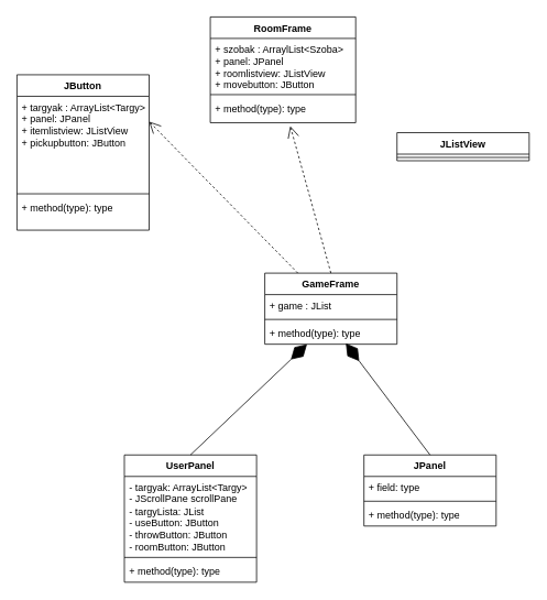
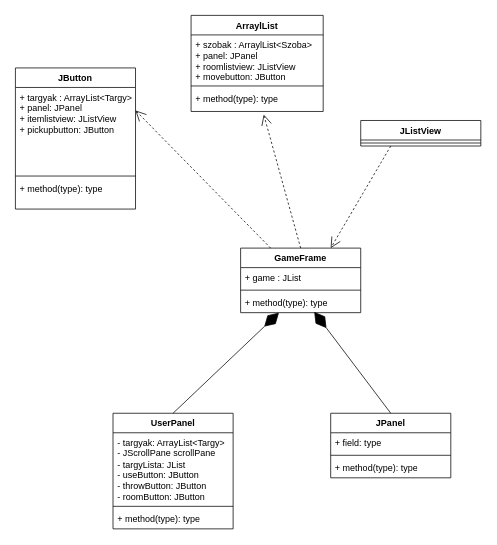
  <mxCell id="0" />
  <mxCell id="1" parent="0" />
  <mxCell id="2" value="JListView" style="swimlane;fontStyle=1;align=center;verticalAlign=top;childLayout=stackLayout;horizontal=1;startSize=26;horizontalStack=0;resizeParent=1;resizeParentMax=0;resizeLast=0;collapsible=1;marginBottom=0;whiteSpace=wrap;html=1;" parent="1" vertex="1"><mxGeometry x="480" y="160" width="160" height="34" as="geometry" /></mxCell>
  <mxCell id="3" value="" style="line;strokeWidth=1;fillColor=none;align=left;verticalAlign=middle;spacingTop=-1;spacingLeft=3;spacingRight=3;rotatable=0;labelPosition=right;points=[];portConstraint=eastwest;strokeColor=inherit;" parent="2" vertex="1"><mxGeometry y="26" width="160" height="8" as="geometry" /></mxCell>
  <mxCell id="4" value="GameFrame" style="swimlane;fontStyle=1;align=center;verticalAlign=top;childLayout=stackLayout;horizontal=1;startSize=26;horizontalStack=0;resizeParent=1;resizeParentMax=0;resizeLast=0;collapsible=1;marginBottom=0;whiteSpace=wrap;html=1;" parent="1" vertex="1"><mxGeometry x="320" y="330" width="160" height="86" as="geometry" /></mxCell>
  <mxCell id="5" value="+ game : JList" style="text;strokeColor=none;fillColor=none;align=left;verticalAlign=top;spacingLeft=4;spacingRight=4;overflow=hidden;rotatable=0;points=[[0,0.5],[1,0.5]];portConstraint=eastwest;whiteSpace=wrap;html=1;" parent="4" vertex="1"><mxGeometry y="26" width="160" height="26" as="geometry" /></mxCell>
  <mxCell id="6" value="" style="line;strokeWidth=1;fillColor=none;align=left;verticalAlign=middle;spacingTop=-1;spacingLeft=3;spacingRight=3;rotatable=0;labelPosition=right;points=[];portConstraint=eastwest;strokeColor=inherit;" parent="4" vertex="1"><mxGeometry y="52" width="160" height="8" as="geometry" /></mxCell>
  <mxCell id="7" value="+ method(type): type" style="text;strokeColor=none;fillColor=none;align=left;verticalAlign=top;spacingLeft=4;spacingRight=4;overflow=hidden;rotatable=0;points=[[0,0.5],[1,0.5]];portConstraint=eastwest;whiteSpace=wrap;html=1;" parent="4" vertex="1"><mxGeometry y="60" width="160" height="26" as="geometry" /></mxCell>
- <mxCell id="8" value="RoomFrame" style="swimlane;fontStyle=1;align=center;verticalAlign=top;childLayout=stackLayout;horizontal=1;startSize=26;horizontalStack=0;resizeParent=1;resizeParentMax=0;resizeLast=0;collapsible=1;marginBottom=0;whiteSpace=wrap;html=1;" parent="1" vertex="1"><mxGeometry x="254" y="20" width="176" height="128" as="geometry" /></mxCell>
+ <mxCell id="8" value="ArraylList" style="swimlane;fontStyle=1;align=center;verticalAlign=top;childLayout=stackLayout;horizontal=1;startSize=26;horizontalStack=0;resizeParent=1;resizeParentMax=0;resizeLast=0;collapsible=1;marginBottom=0;whiteSpace=wrap;html=1;" parent="1" vertex="1"><mxGeometry x="254" y="20" width="176" height="128" as="geometry" /></mxCell>
  <mxCell id="9" value="&lt;div&gt;+ szobak : ArraylList&amp;lt;Szoba&amp;gt;&lt;/div&gt;&lt;div&gt;+ panel: JPanel&lt;/div&gt;&lt;div&gt;+ roomlistview: JListView&lt;/div&gt;&lt;div&gt;+ movebutton: JButton&lt;/div&gt;" style="text;strokeColor=none;fillColor=none;align=left;verticalAlign=top;spacingLeft=4;spacingRight=4;overflow=hidden;rotatable=0;points=[[0,0.5],[1,0.5]];portConstraint=eastwest;whiteSpace=wrap;html=1;" parent="8" vertex="1"><mxGeometry y="26" width="176" height="64" as="geometry" /></mxCell>
  <mxCell id="10" value="" style="line;strokeWidth=1;fillColor=none;align=left;verticalAlign=middle;spacingTop=-1;spacingLeft=3;spacingRight=3;rotatable=0;labelPosition=right;points=[];portConstraint=eastwest;strokeColor=inherit;" parent="8" vertex="1"><mxGeometry y="90" width="176" height="8" as="geometry" /></mxCell>
  <mxCell id="11" value="+ method(type): type" style="text;strokeColor=none;fillColor=none;align=left;verticalAlign=top;spacingLeft=4;spacingRight=4;overflow=hidden;rotatable=0;points=[[0,0.5],[1,0.5]];portConstraint=eastwest;whiteSpace=wrap;html=1;" parent="8" vertex="1"><mxGeometry y="98" width="176" height="30" as="geometry" /></mxCell>
  <mxCell id="12" value="JButton" style="swimlane;fontStyle=1;align=center;verticalAlign=top;childLayout=stackLayout;horizontal=1;startSize=26;horizontalStack=0;resizeParent=1;resizeParentMax=0;resizeLast=0;collapsible=1;marginBottom=0;whiteSpace=wrap;html=1;" parent="1" vertex="1"><mxGeometry x="20" y="90" width="160" height="188" as="geometry" /></mxCell>
  <mxCell id="13" value="&lt;div&gt;+ targyak : ArrayList&amp;lt;Targy&amp;gt;&lt;/div&gt;&lt;div&gt;+ panel: JPanel&lt;/div&gt;&lt;div&gt;+ itemlistview: JListView&lt;/div&gt;&lt;div&gt;+ pickupbutton: JButton&lt;br&gt;&lt;/div&gt;" style="text;strokeColor=none;fillColor=none;align=left;verticalAlign=top;spacingLeft=4;spacingRight=4;overflow=hidden;rotatable=0;points=[[0,0.5],[1,0.5]];portConstraint=eastwest;whiteSpace=wrap;html=1;" parent="12" vertex="1"><mxGeometry y="26" width="160" height="114" as="geometry" /></mxCell>
  <mxCell id="14" value="" style="line;strokeWidth=1;fillColor=none;align=left;verticalAlign=middle;spacingTop=-1;spacingLeft=3;spacingRight=3;rotatable=0;labelPosition=right;points=[];portConstraint=eastwest;strokeColor=inherit;" parent="12" vertex="1"><mxGeometry y="140" width="160" height="8" as="geometry" /></mxCell>
  <mxCell id="15" value="+ method(type): type" style="text;strokeColor=none;fillColor=none;align=left;verticalAlign=top;spacingLeft=4;spacingRight=4;overflow=hidden;rotatable=0;points=[[0,0.5],[1,0.5]];portConstraint=eastwest;whiteSpace=wrap;html=1;" parent="12" vertex="1"><mxGeometry y="148" width="160" height="40" as="geometry" /></mxCell>
  <mxCell id="16" value="JPanel" style="swimlane;fontStyle=1;align=center;verticalAlign=top;childLayout=stackLayout;horizontal=1;startSize=26;horizontalStack=0;resizeParent=1;resizeParentMax=0;resizeLast=0;collapsible=1;marginBottom=0;whiteSpace=wrap;html=1;" parent="1" vertex="1"><mxGeometry x="440" y="550" width="160" height="86" as="geometry" /></mxCell>
  <mxCell id="17" value="+ field: type" style="text;strokeColor=none;fillColor=none;align=left;verticalAlign=top;spacingLeft=4;spacingRight=4;overflow=hidden;rotatable=0;points=[[0,0.5],[1,0.5]];portConstraint=eastwest;whiteSpace=wrap;html=1;" parent="16" vertex="1"><mxGeometry y="26" width="160" height="26" as="geometry" /></mxCell>
  <mxCell id="18" value="" style="line;strokeWidth=1;fillColor=none;align=left;verticalAlign=middle;spacingTop=-1;spacingLeft=3;spacingRight=3;rotatable=0;labelPosition=right;points=[];portConstraint=eastwest;strokeColor=inherit;" parent="16" vertex="1"><mxGeometry y="52" width="160" height="8" as="geometry" /></mxCell>
  <mxCell id="19" value="+ method(type): type" style="text;strokeColor=none;fillColor=none;align=left;verticalAlign=top;spacingLeft=4;spacingRight=4;overflow=hidden;rotatable=0;points=[[0,0.5],[1,0.5]];portConstraint=eastwest;whiteSpace=wrap;html=1;" parent="16" vertex="1"><mxGeometry y="60" width="160" height="26" as="geometry" /></mxCell>
  <mxCell id="20" value="UserPanel" style="swimlane;fontStyle=1;align=center;verticalAlign=top;childLayout=stackLayout;horizontal=1;startSize=26;horizontalStack=0;resizeParent=1;resizeParentMax=0;resizeLast=0;collapsible=1;marginBottom=0;whiteSpace=wrap;html=1;" parent="1" vertex="1"><mxGeometry x="150" y="550" width="160" height="154" as="geometry" /></mxCell>
  <mxCell id="21" value="- targyak: ArrayList&amp;lt;Targy&amp;gt;&lt;div&gt;- JScrollPane scrollPane&lt;div&gt;- targyLista: JList&lt;/div&gt;&lt;div&gt;- useButton: JButton&lt;/div&gt;&lt;div&gt;- throwButton: JButton&lt;/div&gt;&lt;div&gt;- roomButton: JButton&lt;/div&gt;&lt;/div&gt;" style="text;strokeColor=none;fillColor=none;align=left;verticalAlign=top;spacingLeft=4;spacingRight=4;overflow=hidden;rotatable=0;points=[[0,0.5],[1,0.5]];portConstraint=eastwest;whiteSpace=wrap;html=1;" parent="20" vertex="1"><mxGeometry y="26" width="160" height="94" as="geometry" /></mxCell>
  <mxCell id="22" value="" style="line;strokeWidth=1;fillColor=none;align=left;verticalAlign=middle;spacingTop=-1;spacingLeft=3;spacingRight=3;rotatable=0;labelPosition=right;points=[];portConstraint=eastwest;strokeColor=inherit;" parent="20" vertex="1"><mxGeometry y="120" width="160" height="8" as="geometry" /></mxCell>
  <mxCell id="23" value="+ method(type): type" style="text;strokeColor=none;fillColor=none;align=left;verticalAlign=top;spacingLeft=4;spacingRight=4;overflow=hidden;rotatable=0;points=[[0,0.5],[1,0.5]];portConstraint=eastwest;whiteSpace=wrap;html=1;" parent="20" vertex="1"><mxGeometry y="128" width="160" height="26" as="geometry" /></mxCell>
  <mxCell id="24" value="" style="endArrow=diamondThin;endFill=1;endSize=24;html=1;rounded=0;exitX=0.5;exitY=0;exitDx=0;exitDy=0;entryX=0.319;entryY=1;entryDx=0;entryDy=0;entryPerimeter=0;" parent="1" source="20" target="7" edge="1"><mxGeometry width="160" relative="1" as="geometry"><mxPoint x="110" y="540" as="sourcePoint" /><mxPoint x="377" y="438" as="targetPoint" /></mxGeometry></mxCell>
  <mxCell id="25" value="" style="endArrow=diamondThin;endFill=1;endSize=24;html=1;rounded=0;exitX=0.5;exitY=0;exitDx=0;exitDy=0;entryX=0.613;entryY=0.962;entryDx=0;entryDy=0;entryPerimeter=0;" parent="1" source="16" target="7" edge="1"><mxGeometry width="160" relative="1" as="geometry"><mxPoint x="590" y="570" as="sourcePoint" /><mxPoint x="477" y="448" as="targetPoint" /></mxGeometry></mxCell>
+ <mxCell id="26" value="" style="endArrow=open;endSize=12;dashed=1;html=1;rounded=0;exitX=0.25;exitY=1;exitDx=0;exitDy=0;entryX=0.75;entryY=0;entryDx=0;entryDy=0;" parent="1" source="2" target="4" edge="1"><mxGeometry width="160" relative="1" as="geometry"><mxPoint x="480" y="233" as="sourcePoint" /><mxPoint x="330" y="340" as="targetPoint" /></mxGeometry></mxCell>
  <mxCell id="27" value="" style="endArrow=open;endSize=12;dashed=1;html=1;rounded=0;exitX=0.5;exitY=0;exitDx=0;exitDy=0;entryX=0.55;entryY=1.136;entryDx=0;entryDy=0;entryPerimeter=0;" parent="1" source="4" target="11" edge="1"><mxGeometry width="160" relative="1" as="geometry"><mxPoint x="490" y="243" as="sourcePoint" /><mxPoint x="490" y="120" as="targetPoint" /></mxGeometry></mxCell>
  <mxCell id="28" value="" style="endArrow=open;endSize=12;dashed=1;html=1;rounded=0;entryX=1;entryY=0.269;entryDx=0;entryDy=0;entryPerimeter=0;exitX=0.25;exitY=0;exitDx=0;exitDy=0;" parent="1" source="4" target="13" edge="1"><mxGeometry width="160" relative="1" as="geometry"><mxPoint x="320" y="180" as="sourcePoint" /><mxPoint x="320" y="260" as="targetPoint" /></mxGeometry></mxCell>
